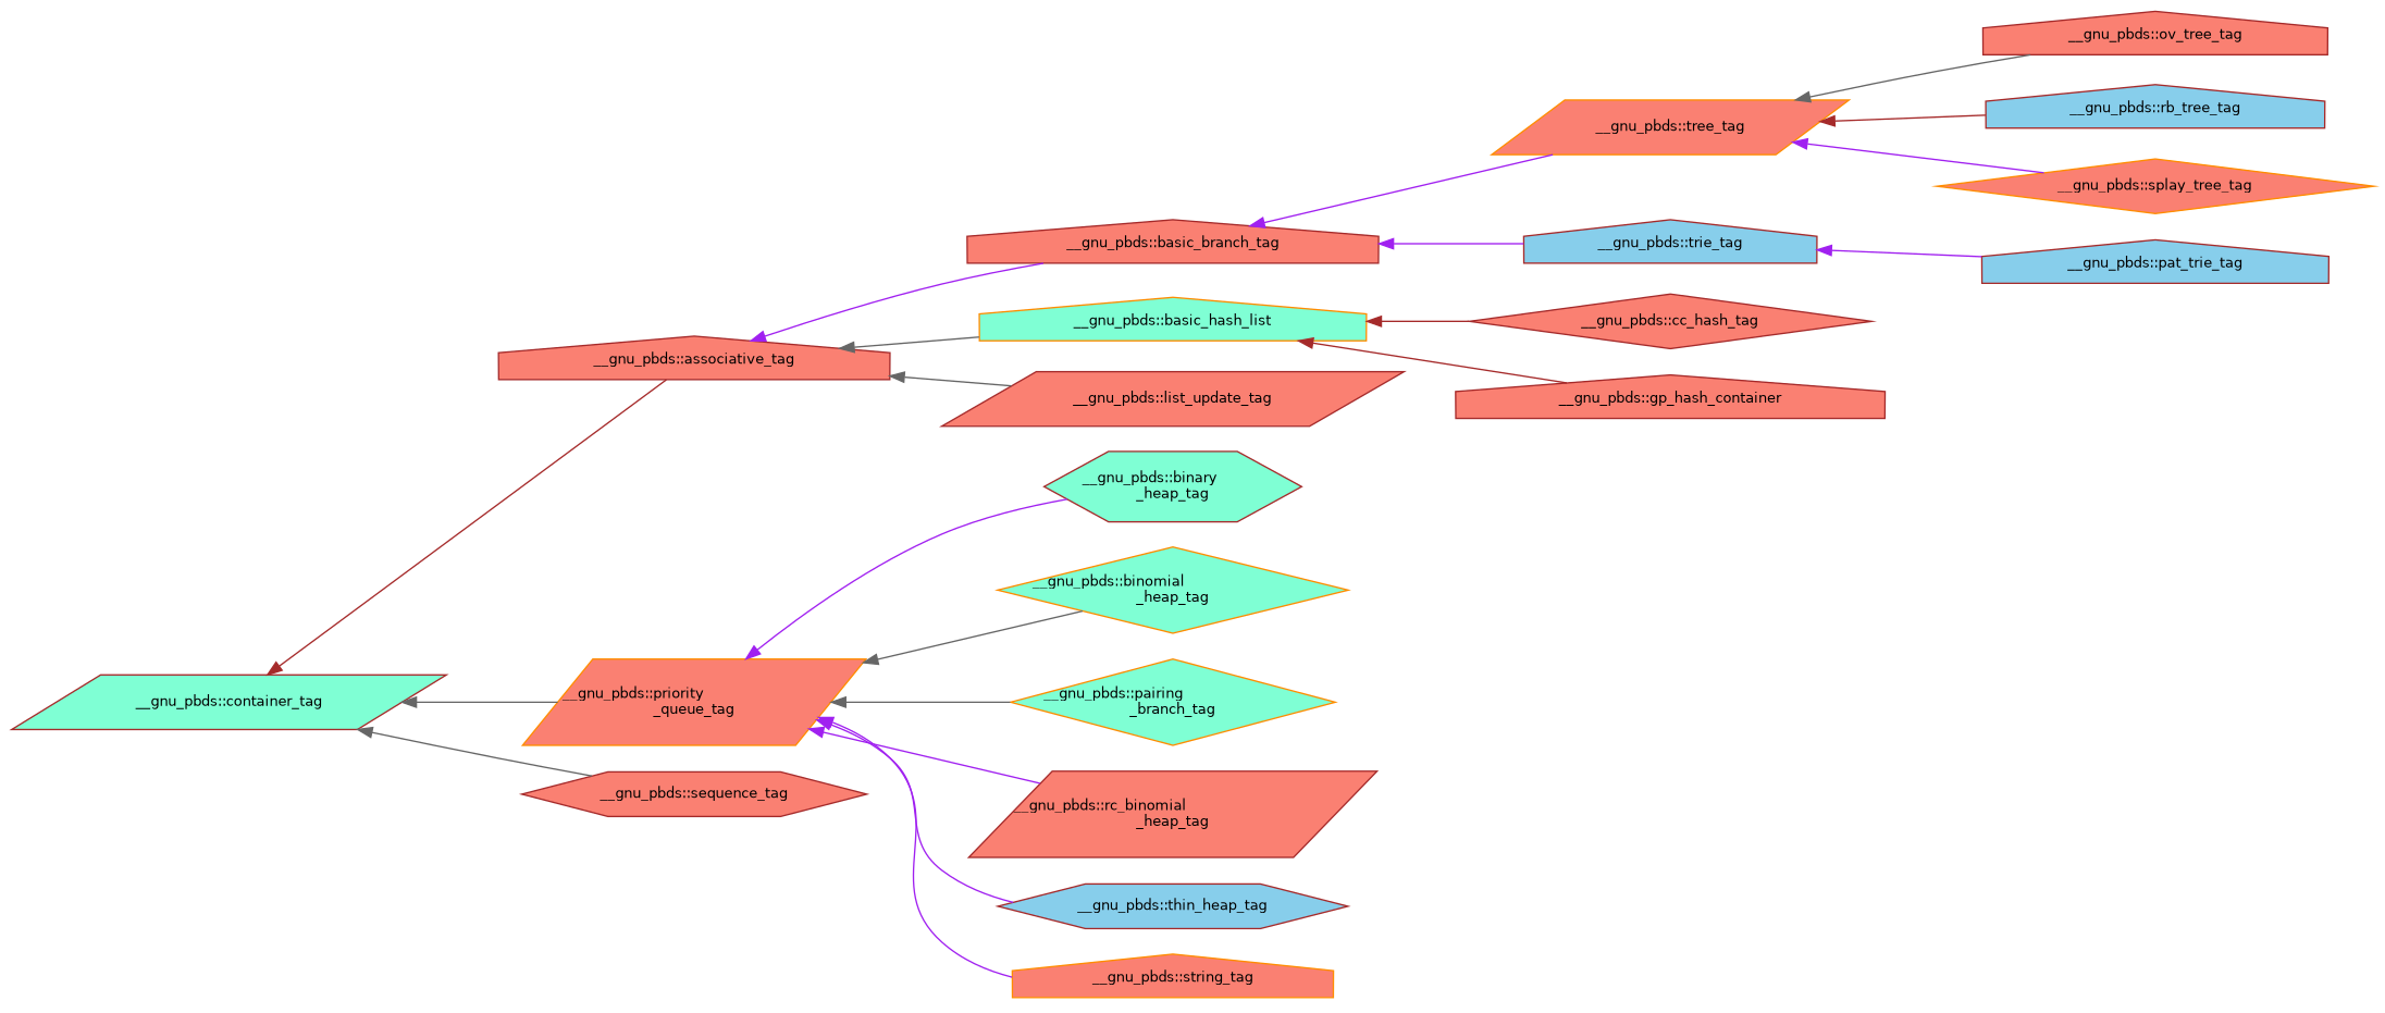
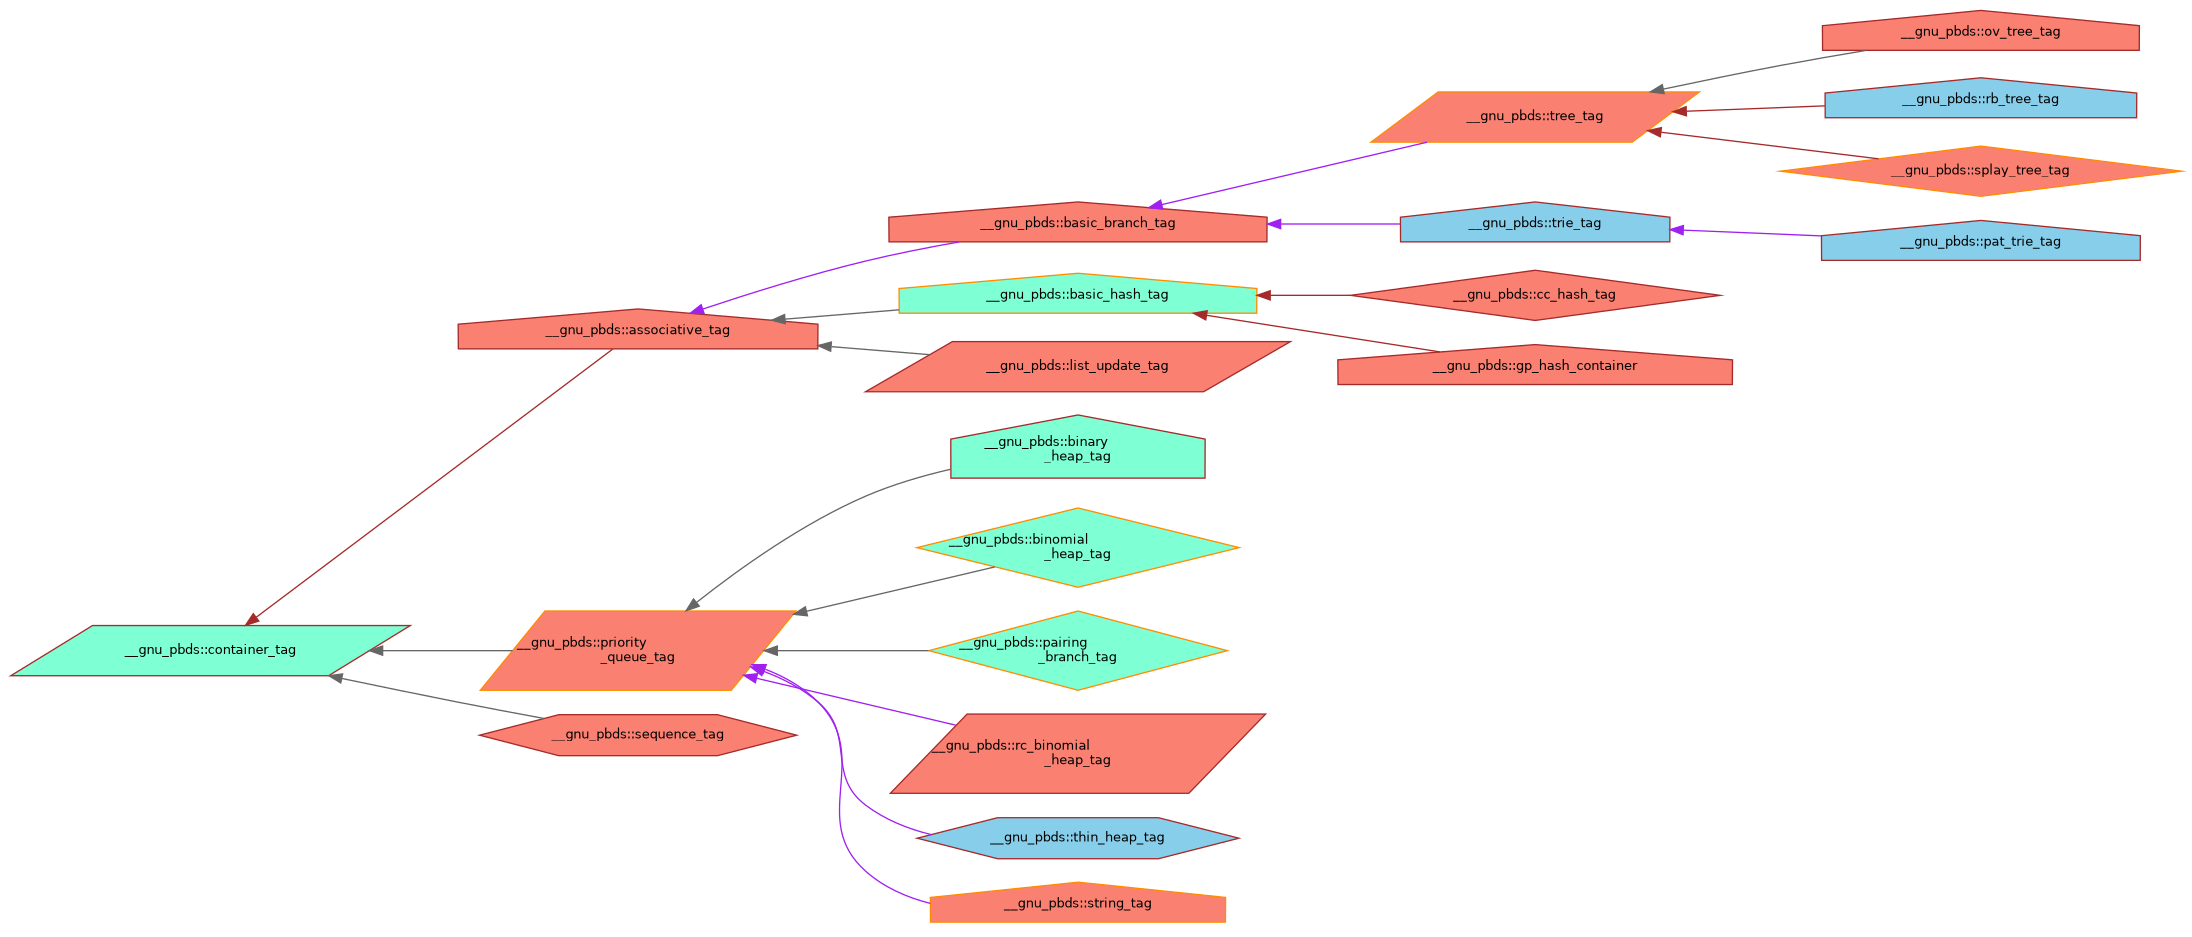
  digraph {
    rankdir=LR
    node [color=brown fillcolor=salmon fontname=Helvetica fontsize=10 shape=house style=filled]
    edge [color=gray40 dir=back fontname=Helvetica fontsize=10 labelfontname=Helvetica labelfontsize=10 style=solid]
    n1 [fillcolor=aquamarine height=0.2 label="__gnu_pbds::container_tag" shape=parallelogram width=0.4]
    n2 [height=0.2 label="__gnu_pbds::associative_tag" width=0.4]
    n3 [color=darkorange height=0.2 label="__gnu_pbds::priority\l_queue_tag" shape=parallelogram width=0.4]
    n4 [height=0.2 label="__gnu_pbds::sequence_tag" shape=hexagon width=0.4]
    n5 [height=0.2 label="__gnu_pbds::basic_branch_tag" width=0.4]
-   n6 [color=darkorange fillcolor=aquamarine height=0.2 label="__gnu_pbds::basic_hash_list" width=0.4]
+   n6 [color=darkorange fillcolor=aquamarine height=0.2 label="__gnu_pbds::basic_hash_tag" width=0.4]
    n7 [height=0.2 label="__gnu_pbds::list_update_tag" shape=parallelogram width=0.4]
-   n8 [fillcolor=aquamarine height=0.2 label="__gnu_pbds::binary\l_heap_tag" shape=hexagon width=0.4]
+   n8 [fillcolor=aquamarine height=0.2 label="__gnu_pbds::binary\l_heap_tag" width=0.4]
    n9 [color=darkorange fillcolor=aquamarine height=0.2 label="__gnu_pbds::binomial\l_heap_tag" shape=diamond width=0.4]
    n10 [color=darkorange fillcolor=aquamarine height=0.2 label="__gnu_pbds::pairing\l_branch_tag" shape=diamond width=0.4]
    n11 [height=0.2 label="__gnu_pbds::rc_binomial\l_heap_tag" shape=parallelogram width=0.4]
    n12 [fillcolor=skyblue height=0.2 label="__gnu_pbds::thin_heap_tag" shape=hexagon width=0.4]
    n13 [color=darkorange height=0.2 label="__gnu_pbds::string_tag" width=0.4]
    n14 [color=darkorange height=0.2 label="__gnu_pbds::tree_tag" shape=parallelogram width=0.4]
    n15 [fillcolor=skyblue height=0.2 label="__gnu_pbds::trie_tag" width=0.4]
    n16 [height=0.2 label="__gnu_pbds::cc_hash_tag" shape=diamond width=0.4]
    n17 [height=0.2 label="__gnu_pbds::gp_hash_container" width=0.4]
    n18 [height=0.2 label="__gnu_pbds::ov_tree_tag" width=0.4]
    n19 [fillcolor=skyblue height=0.2 label="__gnu_pbds::rb_tree_tag" width=0.4]
    n20 [color=darkorange height=0.2 label="__gnu_pbds::splay_tree_tag" shape=diamond width=0.4]
    n21 [fillcolor=skyblue height=0.2 label="__gnu_pbds::pat_trie_tag" width=0.4]
    n1 -> n2 [color=brown]
    n1 -> n3
    n1 -> n4
    n2 -> n5 [color=purple]
    n2 -> n6
    n2 -> n7
-   n3 -> n8 [color=purple]
+   n3 -> n8
    n3 -> n9
    n3 -> n10
    n3 -> n11 [color=purple]
    n3 -> n12 [color=purple]
    n3 -> n13 [color=purple]
    n5 -> n14 [color=purple]
    n5 -> n15 [color=purple]
    n6 -> n16 [color=brown]
    n6 -> n17 [color=brown]
    n14 -> n18
    n14 -> n19 [color=brown]
-   n14 -> n20 [color=purple]
+   n14 -> n20 [color=brown]
    n15 -> n21 [color=purple]
  }
